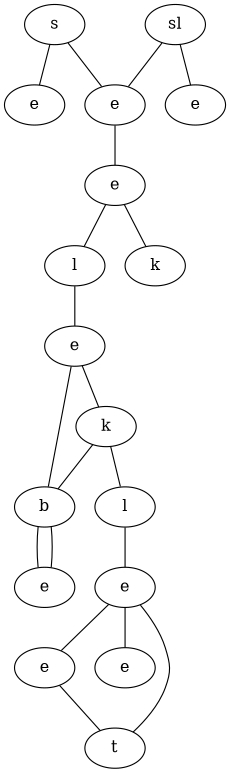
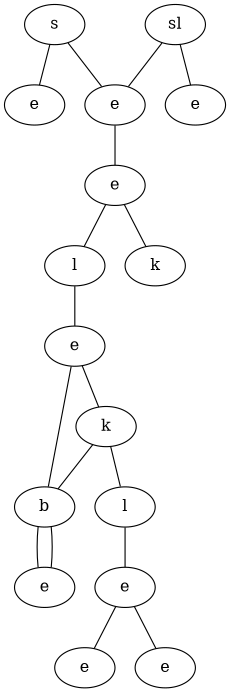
  graph {
    n1 [label=s]
    n2 [label=e]
    n3 [label=e]
    n4 [label=sl]
    n5 [label=e]
    n6 [label=e]
    n7 [label=l]
    n8 [label=k]
    n9 [label=e]
    n10 [label=k]
    n11 [label=b]
    n12 [label=l]
    n13 [label=e]
    n14 [label=e]
    n15 [label=e]
    n16 [label=e]
-   n17 [label=t]
    n1 -- n2
    n1 -- n3
    n3 -- n6
    n4 -- n3
    n4 -- n5
    n6 -- n7
    n6 -- n8
    n7 -- n9
    n9 -- n10
    n9 -- n11
    n10 -- n11
    n10 -- n12
    n11 -- n13
    n11 -- n13
    n12 -- n14
    n14 -- n15
    n14 -- n16
-   n14 -- n17
-   n15 -- n17
  }
